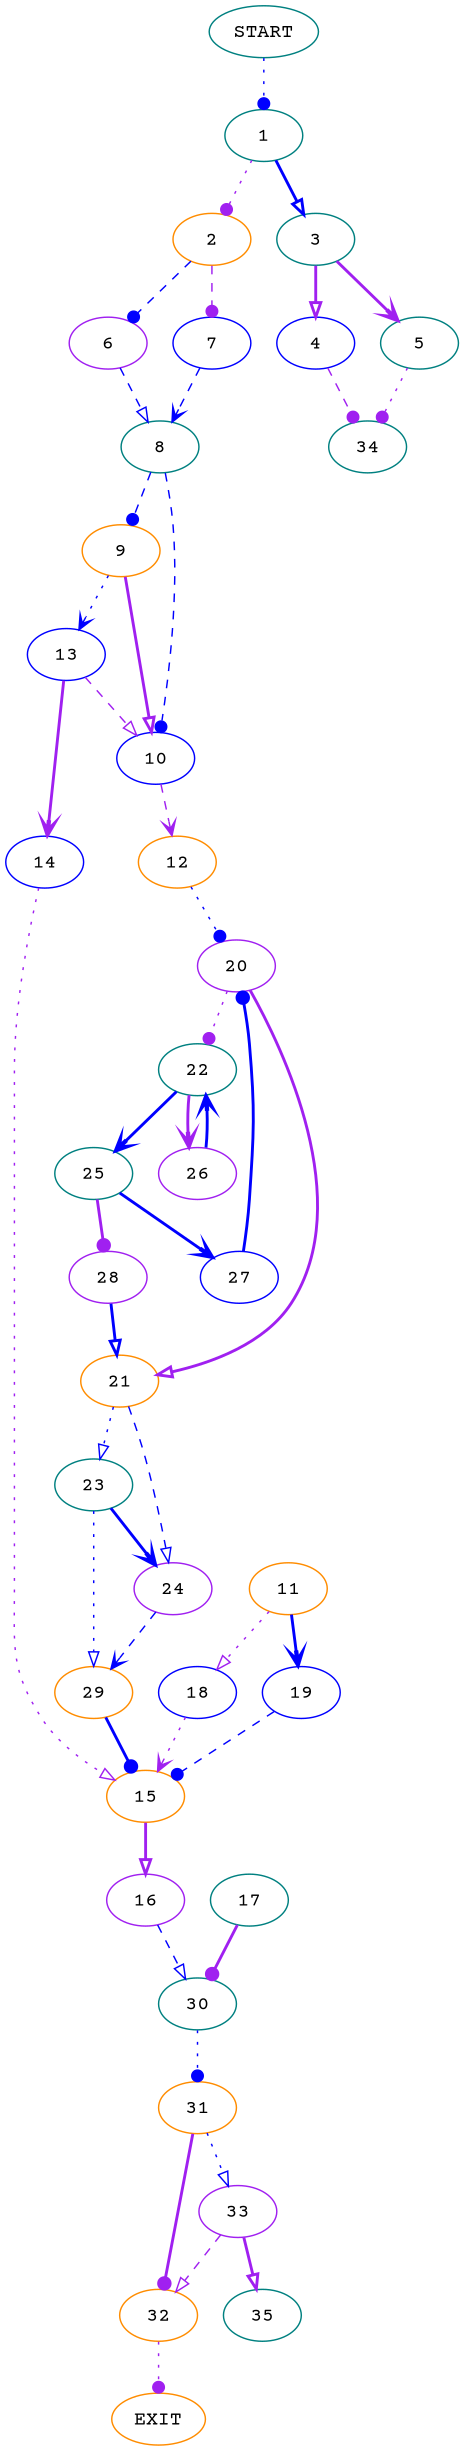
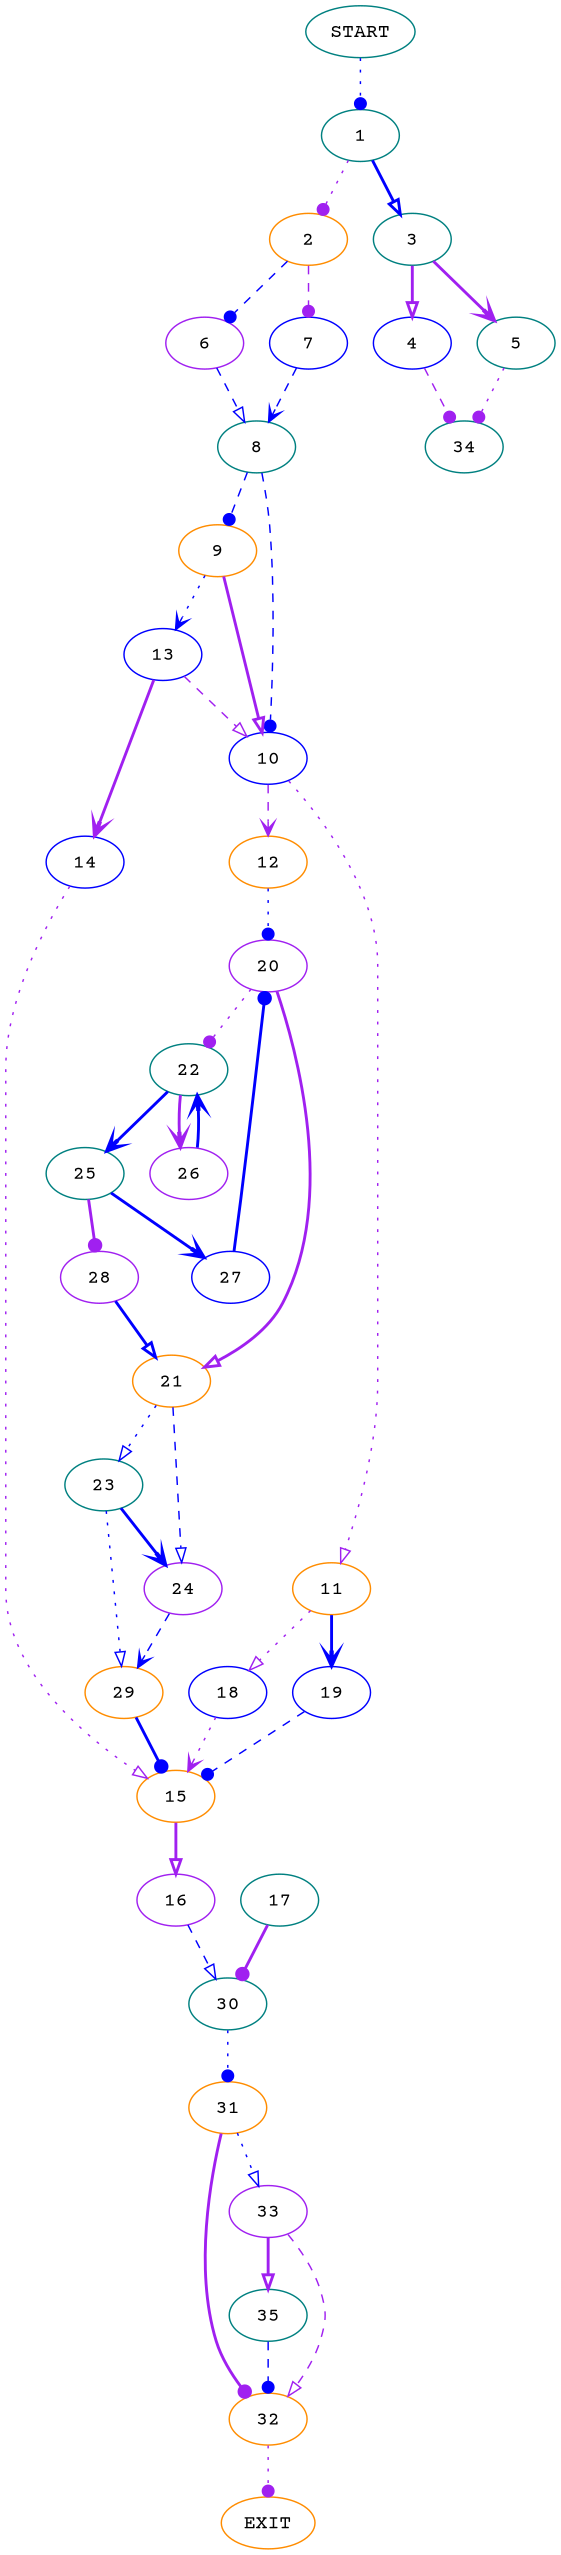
  digraph {
    fontname="Courier Prime"
    node [color=teal fontname="Courier Prime"]
    edge [arrowhead=dot color=blue fontname="Courier Prime" style=bold]
    n1 [label=START]
    1
    2 [color=darkorange]
    3
    n5 [color=darkorange label=EXIT]
    6 [color=purple]
    7 [color=blue]
    4 [color=blue]
    5
    8
    34
    9 [color=darkorange]
    10 [color=blue]
    13 [color=blue]
    11 [color=darkorange]
    12 [color=darkorange]
    14 [color=blue]
    18 [color=blue]
    19 [color=blue]
    20 [color=purple]
    15 [color=darkorange]
    21 [color=darkorange]
    22
    16 [color=purple]
    30
    17
    31 [color=darkorange]
    23
    24 [color=purple]
    25
    26 [color=purple]
    29 [color=darkorange]
    27 [color=blue]
    28 [color=purple]
    32 [color=darkorange]
    33 [color=purple]
    35
    n1 -> 1 [style=dotted]
    1 -> 2 [color=purple style=dotted]
    1 -> 3 [arrowhead=onormal]
    2 -> 6 [style=dashed]
    2 -> 7 [color=purple style=dashed]
    3 -> 4 [arrowhead=onormal color=purple]
    3 -> 5 [arrowhead=vee color=purple]
    6 -> 8 [arrowhead=onormal style=dashed]
    7 -> 8 [arrowhead=vee style=dashed]
    4 -> 34 [color=purple style=dashed]
    5 -> 34 [color=purple style=dotted]
    8 -> 9 [style=dashed]
    8 -> 10 [style=dashed]
    9 -> 10 [arrowhead=onormal color=purple]
    9 -> 13 [arrowhead=vee style=dotted]
+   10 -> 11 [arrowhead=onormal color=purple style=dotted]
    10 -> 12 [arrowhead=vee color=purple style=dashed]
    13 -> 10 [arrowhead=onormal color=purple style=dashed]
    13 -> 14 [arrowhead=vee color=purple]
    11 -> 18 [arrowhead=onormal color=purple style=dotted]
    11 -> 19 [arrowhead=vee]
    12 -> 20 [style=dotted]
    14 -> 15 [arrowhead=onormal color=purple style=dotted]
    18 -> 15 [arrowhead=vee color=purple style=dotted]
    19 -> 15 [style=dashed]
    20 -> 21 [arrowhead=onormal color=purple]
    20 -> 22 [color=purple style=dotted]
    15 -> 16 [arrowhead=onormal color=purple]
    21 -> 23 [arrowhead=onormal style=dotted]
    21 -> 24 [arrowhead=onormal style=dashed]
    22 -> 25 [arrowhead=vee]
    22 -> 26 [arrowhead=vee color=purple]
    16 -> 30 [arrowhead=onormal style=dashed]
    30 -> 31 [style=dotted]
    17 -> 30 [color=purple]
    31 -> 32 [color=purple]
    31 -> 33 [arrowhead=onormal style=dotted]
    23 -> 24 [arrowhead=vee]
    23 -> 29 [arrowhead=onormal style=dotted]
    24 -> 29 [arrowhead=vee style=dashed]
    25 -> 27 [arrowhead=vee]
    25 -> 28 [color=purple]
    26 -> 22 [arrowhead=vee]
    29 -> 15
    27 -> 20
    28 -> 21 [arrowhead=onormal]
    32 -> n5 [color=purple style=dotted]
    33 -> 32 [arrowhead=onormal color=purple style=dashed]
    33 -> 35 [arrowhead=onormal color=purple]
+   35 -> 32 [style=dashed]
  }
